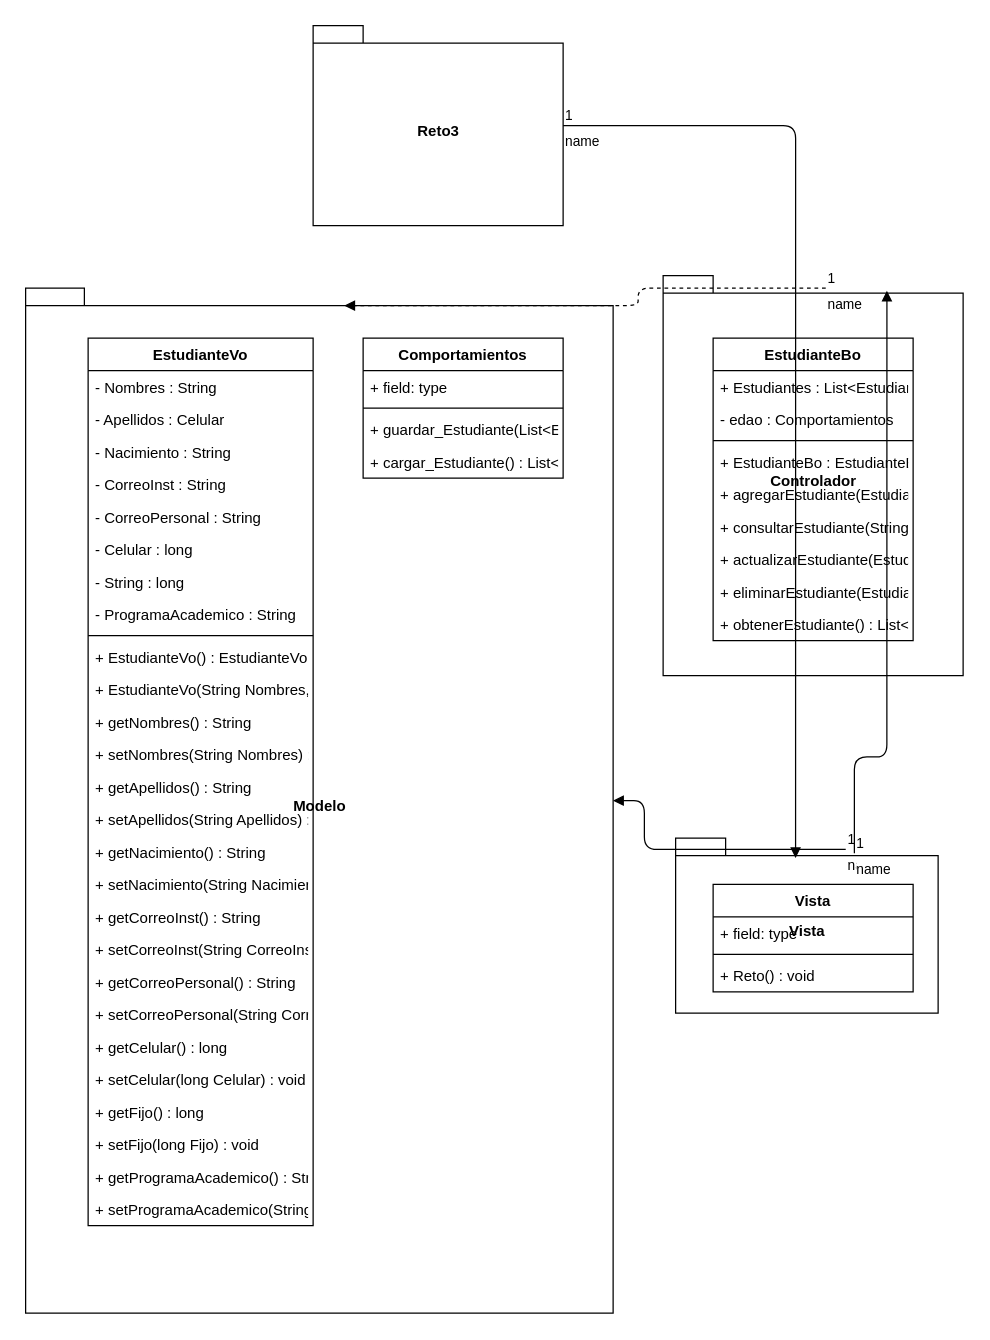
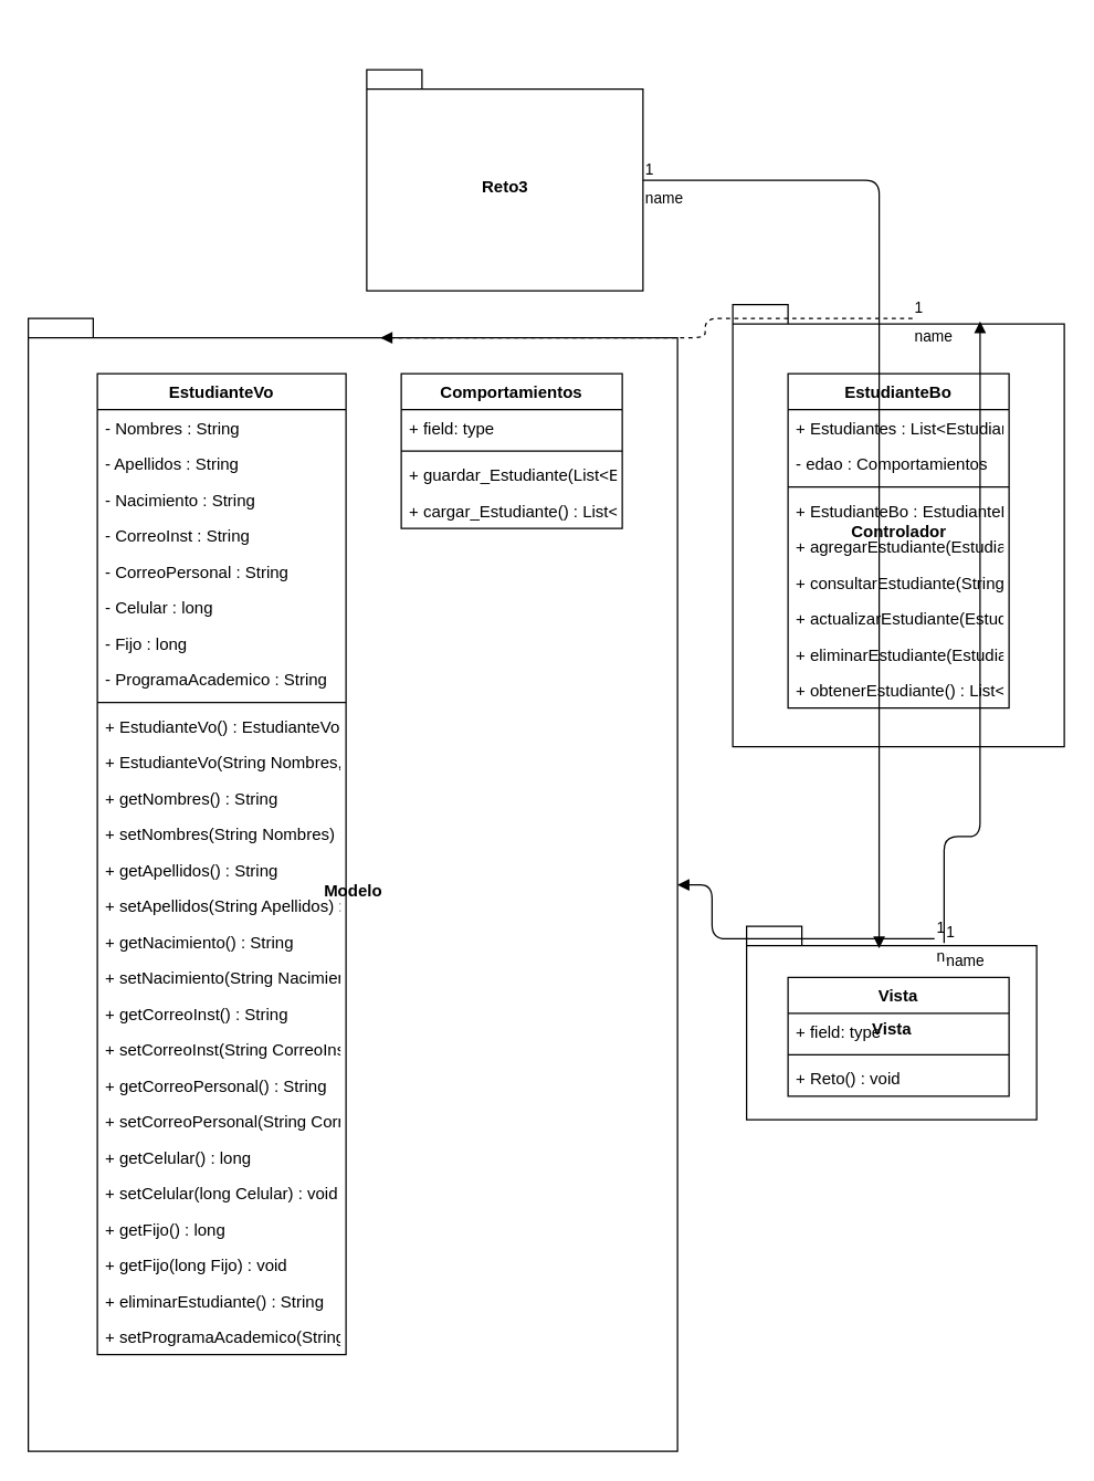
  <mxCell id="0" />
  <mxCell id="1" parent="0" />
- <mxCell id="2" value="Reto3" style="shape=folder;fontStyle=1;spacingTop=10;tabWidth=40;tabHeight=14;tabPosition=left;html=1;" vertex="1" parent="1"><mxGeometry x="250" y="20" width="200" height="160" as="geometry" /></mxCell>
+ <mxCell id="2" value="Reto3" style="shape=folder;fontStyle=1;spacingTop=10;tabWidth=40;tabHeight=14;tabPosition=left;html=1;" vertex="1" parent="1"><mxGeometry x="265" y="50" width="200" height="160" as="geometry" /></mxCell>
  <mxCell id="3" value="Modelo" style="shape=folder;fontStyle=1;spacingTop=10;tabWidth=40;tabHeight=14;tabPosition=left;html=1;" vertex="1" parent="1"><mxGeometry x="20" y="230" width="470" height="820" as="geometry" /></mxCell>
  <mxCell id="4" value="Controlador" style="shape=folder;fontStyle=1;spacingTop=10;tabWidth=40;tabHeight=14;tabPosition=left;html=1;" vertex="1" parent="1"><mxGeometry x="530" y="220" width="240" height="320" as="geometry" /></mxCell>
  <mxCell id="5" value="Vista" style="shape=folder;fontStyle=1;spacingTop=10;tabWidth=40;tabHeight=14;tabPosition=left;html=1;" vertex="1" parent="1"><mxGeometry x="540" y="670" width="210" height="140" as="geometry" /></mxCell>
  <mxCell id="6" value="EstudianteVo" style="swimlane;fontStyle=1;align=center;verticalAlign=top;childLayout=stackLayout;horizontal=1;startSize=26;horizontalStack=0;resizeParent=1;resizeParentMax=0;resizeLast=0;collapsible=1;marginBottom=0;" vertex="1" parent="1"><mxGeometry x="70" y="270" width="180" height="710" as="geometry" /></mxCell>
  <mxCell id="7" value="- Nombres : String" style="text;strokeColor=none;fillColor=none;align=left;verticalAlign=top;spacingLeft=4;spacingRight=4;overflow=hidden;rotatable=0;points=[[0,0.5],[1,0.5]];portConstraint=eastwest;" vertex="1" parent="6"><mxGeometry y="26" width="180" height="26" as="geometry" /></mxCell>
- <mxCell id="8" value="- Apellidos : Celular" style="text;strokeColor=none;fillColor=none;align=left;verticalAlign=top;spacingLeft=4;spacingRight=4;overflow=hidden;rotatable=0;points=[[0,0.5],[1,0.5]];portConstraint=eastwest;" vertex="1" parent="6"><mxGeometry y="52" width="180" height="26" as="geometry" /></mxCell>
+ <mxCell id="8" value="- Apellidos : String" style="text;strokeColor=none;fillColor=none;align=left;verticalAlign=top;spacingLeft=4;spacingRight=4;overflow=hidden;rotatable=0;points=[[0,0.5],[1,0.5]];portConstraint=eastwest;" vertex="1" parent="6"><mxGeometry y="52" width="180" height="26" as="geometry" /></mxCell>
  <mxCell id="9" value="- Nacimiento : String" style="text;strokeColor=none;fillColor=none;align=left;verticalAlign=top;spacingLeft=4;spacingRight=4;overflow=hidden;rotatable=0;points=[[0,0.5],[1,0.5]];portConstraint=eastwest;" vertex="1" parent="6"><mxGeometry y="78" width="180" height="26" as="geometry" /></mxCell>
  <mxCell id="10" value="- CorreoInst : String" style="text;strokeColor=none;fillColor=none;align=left;verticalAlign=top;spacingLeft=4;spacingRight=4;overflow=hidden;rotatable=0;points=[[0,0.5],[1,0.5]];portConstraint=eastwest;" vertex="1" parent="6"><mxGeometry y="104" width="180" height="26" as="geometry" /></mxCell>
  <mxCell id="11" value="- CorreoPersonal : String" style="text;strokeColor=none;fillColor=none;align=left;verticalAlign=top;spacingLeft=4;spacingRight=4;overflow=hidden;rotatable=0;points=[[0,0.5],[1,0.5]];portConstraint=eastwest;" vertex="1" parent="6"><mxGeometry y="130" width="180" height="26" as="geometry" /></mxCell>
  <mxCell id="12" value="- Celular : long" style="text;strokeColor=none;fillColor=none;align=left;verticalAlign=top;spacingLeft=4;spacingRight=4;overflow=hidden;rotatable=0;points=[[0,0.5],[1,0.5]];portConstraint=eastwest;" vertex="1" parent="6"><mxGeometry y="156" width="180" height="26" as="geometry" /></mxCell>
- <mxCell id="13" value="- String : long" style="text;strokeColor=none;fillColor=none;align=left;verticalAlign=top;spacingLeft=4;spacingRight=4;overflow=hidden;rotatable=0;points=[[0,0.5],[1,0.5]];portConstraint=eastwest;" vertex="1" parent="6"><mxGeometry y="182" width="180" height="26" as="geometry" /></mxCell>
+ <mxCell id="13" value="- Fijo : long" style="text;strokeColor=none;fillColor=none;align=left;verticalAlign=top;spacingLeft=4;spacingRight=4;overflow=hidden;rotatable=0;points=[[0,0.5],[1,0.5]];portConstraint=eastwest;" vertex="1" parent="6"><mxGeometry y="182" width="180" height="26" as="geometry" /></mxCell>
  <mxCell id="14" value="- ProgramaAcademico : String" style="text;strokeColor=none;fillColor=none;align=left;verticalAlign=top;spacingLeft=4;spacingRight=4;overflow=hidden;rotatable=0;points=[[0,0.5],[1,0.5]];portConstraint=eastwest;" vertex="1" parent="6"><mxGeometry y="208" width="180" height="26" as="geometry" /></mxCell>
  <mxCell id="15" value="" style="line;strokeWidth=1;fillColor=none;align=left;verticalAlign=middle;spacingTop=-1;spacingLeft=3;spacingRight=3;rotatable=0;labelPosition=right;points=[];portConstraint=eastwest;" vertex="1" parent="6"><mxGeometry y="234" width="180" height="8" as="geometry" /></mxCell>
  <mxCell id="16" value="+ EstudianteVo() : EstudianteVo" style="text;strokeColor=none;fillColor=none;align=left;verticalAlign=top;spacingLeft=4;spacingRight=4;overflow=hidden;rotatable=0;points=[[0,0.5],[1,0.5]];portConstraint=eastwest;" vertex="1" parent="6"><mxGeometry y="242" width="180" height="26" as="geometry" /></mxCell>
  <mxCell id="17" value="+ EstudianteVo(String Nombres, String Apellidos, String Nacimiento, String CorreoInst, String CorreoPersonal, long Celular, long Fijo, String ProgramaAcademico) : EstudianteVo" style="text;strokeColor=none;fillColor=none;align=left;verticalAlign=top;spacingLeft=4;spacingRight=4;overflow=hidden;rotatable=0;points=[[0,0.5],[1,0.5]];portConstraint=eastwest;" vertex="1" parent="6"><mxGeometry y="268" width="180" height="26" as="geometry" /></mxCell>
  <mxCell id="18" value="+ getNombres() : String" style="text;strokeColor=none;fillColor=none;align=left;verticalAlign=top;spacingLeft=4;spacingRight=4;overflow=hidden;rotatable=0;points=[[0,0.5],[1,0.5]];portConstraint=eastwest;" vertex="1" parent="6"><mxGeometry y="294" width="180" height="26" as="geometry" /></mxCell>
  <mxCell id="19" value="+ setNombres(String Nombres) : void" style="text;strokeColor=none;fillColor=none;align=left;verticalAlign=top;spacingLeft=4;spacingRight=4;overflow=hidden;rotatable=0;points=[[0,0.5],[1,0.5]];portConstraint=eastwest;" vertex="1" parent="6"><mxGeometry y="320" width="180" height="26" as="geometry" /></mxCell>
  <mxCell id="20" value="+ getApellidos() : String" style="text;strokeColor=none;fillColor=none;align=left;verticalAlign=top;spacingLeft=4;spacingRight=4;overflow=hidden;rotatable=0;points=[[0,0.5],[1,0.5]];portConstraint=eastwest;" vertex="1" parent="6"><mxGeometry y="346" width="180" height="26" as="geometry" /></mxCell>
  <mxCell id="21" value="+ setApellidos(String Apellidos) : void" style="text;strokeColor=none;fillColor=none;align=left;verticalAlign=top;spacingLeft=4;spacingRight=4;overflow=hidden;rotatable=0;points=[[0,0.5],[1,0.5]];portConstraint=eastwest;" vertex="1" parent="6"><mxGeometry y="372" width="180" height="26" as="geometry" /></mxCell>
  <mxCell id="22" value="+ getNacimiento() : String" style="text;strokeColor=none;fillColor=none;align=left;verticalAlign=top;spacingLeft=4;spacingRight=4;overflow=hidden;rotatable=0;points=[[0,0.5],[1,0.5]];portConstraint=eastwest;" vertex="1" parent="6"><mxGeometry y="398" width="180" height="26" as="geometry" /></mxCell>
  <mxCell id="23" value="+ setNacimiento(String Nacimiento) : void" style="text;strokeColor=none;fillColor=none;align=left;verticalAlign=top;spacingLeft=4;spacingRight=4;overflow=hidden;rotatable=0;points=[[0,0.5],[1,0.5]];portConstraint=eastwest;" vertex="1" parent="6"><mxGeometry y="424" width="180" height="26" as="geometry" /></mxCell>
  <mxCell id="24" value="+ getCorreoInst() : String" style="text;strokeColor=none;fillColor=none;align=left;verticalAlign=top;spacingLeft=4;spacingRight=4;overflow=hidden;rotatable=0;points=[[0,0.5],[1,0.5]];portConstraint=eastwest;" vertex="1" parent="6"><mxGeometry y="450" width="180" height="26" as="geometry" /></mxCell>
  <mxCell id="25" value="+ setCorreoInst(String CorreoInst) : void" style="text;strokeColor=none;fillColor=none;align=left;verticalAlign=top;spacingLeft=4;spacingRight=4;overflow=hidden;rotatable=0;points=[[0,0.5],[1,0.5]];portConstraint=eastwest;" vertex="1" parent="6"><mxGeometry y="476" width="180" height="26" as="geometry" /></mxCell>
  <mxCell id="26" value="+ getCorreoPersonal() : String" style="text;strokeColor=none;fillColor=none;align=left;verticalAlign=top;spacingLeft=4;spacingRight=4;overflow=hidden;rotatable=0;points=[[0,0.5],[1,0.5]];portConstraint=eastwest;" vertex="1" parent="6"><mxGeometry y="502" width="180" height="26" as="geometry" /></mxCell>
  <mxCell id="27" value="+ setCorreoPersonal(String CorreoPersonal) : void" style="text;strokeColor=none;fillColor=none;align=left;verticalAlign=top;spacingLeft=4;spacingRight=4;overflow=hidden;rotatable=0;points=[[0,0.5],[1,0.5]];portConstraint=eastwest;" vertex="1" parent="6"><mxGeometry y="528" width="180" height="26" as="geometry" /></mxCell>
  <mxCell id="28" value="+ getCelular() : long" style="text;strokeColor=none;fillColor=none;align=left;verticalAlign=top;spacingLeft=4;spacingRight=4;overflow=hidden;rotatable=0;points=[[0,0.5],[1,0.5]];portConstraint=eastwest;" vertex="1" parent="6"><mxGeometry y="554" width="180" height="26" as="geometry" /></mxCell>
  <mxCell id="29" value="+ setCelular(long Celular) : void" style="text;strokeColor=none;fillColor=none;align=left;verticalAlign=top;spacingLeft=4;spacingRight=4;overflow=hidden;rotatable=0;points=[[0,0.5],[1,0.5]];portConstraint=eastwest;" vertex="1" parent="6"><mxGeometry y="580" width="180" height="26" as="geometry" /></mxCell>
  <mxCell id="30" value="+ getFijo() : long" style="text;strokeColor=none;fillColor=none;align=left;verticalAlign=top;spacingLeft=4;spacingRight=4;overflow=hidden;rotatable=0;points=[[0,0.5],[1,0.5]];portConstraint=eastwest;" vertex="1" parent="6"><mxGeometry y="606" width="180" height="26" as="geometry" /></mxCell>
- <mxCell id="31" value="+ setFijo(long Fijo) : void" style="text;strokeColor=none;fillColor=none;align=left;verticalAlign=top;spacingLeft=4;spacingRight=4;overflow=hidden;rotatable=0;points=[[0,0.5],[1,0.5]];portConstraint=eastwest;" vertex="1" parent="6"><mxGeometry y="632" width="180" height="26" as="geometry" /></mxCell>
- <mxCell id="32" value="+ getProgramaAcademico() : String" style="text;strokeColor=none;fillColor=none;align=left;verticalAlign=top;spacingLeft=4;spacingRight=4;overflow=hidden;rotatable=0;points=[[0,0.5],[1,0.5]];portConstraint=eastwest;" vertex="1" parent="6"><mxGeometry y="658" width="180" height="26" as="geometry" /></mxCell>
+ <mxCell id="31" value="+ getFijo(long Fijo) : void" style="text;strokeColor=none;fillColor=none;align=left;verticalAlign=top;spacingLeft=4;spacingRight=4;overflow=hidden;rotatable=0;points=[[0,0.5],[1,0.5]];portConstraint=eastwest;" vertex="1" parent="6"><mxGeometry y="632" width="180" height="26" as="geometry" /></mxCell>
+ <mxCell id="32" value="+ eliminarEstudiante() : String" style="text;strokeColor=none;fillColor=none;align=left;verticalAlign=top;spacingLeft=4;spacingRight=4;overflow=hidden;rotatable=0;points=[[0,0.5],[1,0.5]];portConstraint=eastwest;" vertex="1" parent="6"><mxGeometry y="658" width="180" height="26" as="geometry" /></mxCell>
  <mxCell id="33" value="+ setProgramaAcademico(String ProgramaAcademico) : void" style="text;strokeColor=none;fillColor=none;align=left;verticalAlign=top;spacingLeft=4;spacingRight=4;overflow=hidden;rotatable=0;points=[[0,0.5],[1,0.5]];portConstraint=eastwest;" vertex="1" parent="6"><mxGeometry y="684" width="180" height="26" as="geometry" /></mxCell>
  <mxCell id="34" value="Comportamientos" style="swimlane;fontStyle=1;align=center;verticalAlign=top;childLayout=stackLayout;horizontal=1;startSize=26;horizontalStack=0;resizeParent=1;resizeParentMax=0;resizeLast=0;collapsible=1;marginBottom=0;" vertex="1" parent="1"><mxGeometry x="290" y="270" width="160" height="112" as="geometry" /></mxCell>
  <mxCell id="35" value="+ field: type" style="text;strokeColor=none;fillColor=none;align=left;verticalAlign=top;spacingLeft=4;spacingRight=4;overflow=hidden;rotatable=0;points=[[0,0.5],[1,0.5]];portConstraint=eastwest;" vertex="1" parent="34"><mxGeometry y="26" width="160" height="26" as="geometry" /></mxCell>
  <mxCell id="36" value="" style="line;strokeWidth=1;fillColor=none;align=left;verticalAlign=middle;spacingTop=-1;spacingLeft=3;spacingRight=3;rotatable=0;labelPosition=right;points=[];portConstraint=eastwest;" vertex="1" parent="34"><mxGeometry y="52" width="160" height="8" as="geometry" /></mxCell>
  <mxCell id="37" value="+ guardar_Estudiante(List&lt;EstudianteVo&gt; estudiante) : void" style="text;strokeColor=none;fillColor=none;align=left;verticalAlign=top;spacingLeft=4;spacingRight=4;overflow=hidden;rotatable=0;points=[[0,0.5],[1,0.5]];portConstraint=eastwest;" vertex="1" parent="34"><mxGeometry y="60" width="160" height="26" as="geometry" /></mxCell>
  <mxCell id="38" value="+ cargar_Estudiante() : List&lt;EstudianteVo&gt;" style="text;strokeColor=none;fillColor=none;align=left;verticalAlign=top;spacingLeft=4;spacingRight=4;overflow=hidden;rotatable=0;points=[[0,0.5],[1,0.5]];portConstraint=eastwest;" vertex="1" parent="34"><mxGeometry y="86" width="160" height="26" as="geometry" /></mxCell>
  <mxCell id="39" value="EstudianteBo" style="swimlane;fontStyle=1;align=center;verticalAlign=top;childLayout=stackLayout;horizontal=1;startSize=26;horizontalStack=0;resizeParent=1;resizeParentMax=0;resizeLast=0;collapsible=1;marginBottom=0;" vertex="1" parent="1"><mxGeometry x="570" y="270" width="160" height="242" as="geometry" /></mxCell>
  <mxCell id="40" value="+ Estudiantes : List&lt;EstudianteVo&gt;" style="text;strokeColor=none;fillColor=none;align=left;verticalAlign=top;spacingLeft=4;spacingRight=4;overflow=hidden;rotatable=0;points=[[0,0.5],[1,0.5]];portConstraint=eastwest;" vertex="1" parent="39"><mxGeometry y="26" width="160" height="26" as="geometry" /></mxCell>
  <mxCell id="41" value="- edao : Comportamientos" style="text;strokeColor=none;fillColor=none;align=left;verticalAlign=top;spacingLeft=4;spacingRight=4;overflow=hidden;rotatable=0;points=[[0,0.5],[1,0.5]];portConstraint=eastwest;" vertex="1" parent="39"><mxGeometry y="52" width="160" height="26" as="geometry" /></mxCell>
  <mxCell id="42" value="" style="line;strokeWidth=1;fillColor=none;align=left;verticalAlign=middle;spacingTop=-1;spacingLeft=3;spacingRight=3;rotatable=0;labelPosition=right;points=[];portConstraint=eastwest;" vertex="1" parent="39"><mxGeometry y="78" width="160" height="8" as="geometry" /></mxCell>
  <mxCell id="43" value="+ EstudianteBo : EstudianteBo" style="text;strokeColor=none;fillColor=none;align=left;verticalAlign=top;spacingLeft=4;spacingRight=4;overflow=hidden;rotatable=0;points=[[0,0.5],[1,0.5]];portConstraint=eastwest;" vertex="1" parent="39"><mxGeometry y="86" width="160" height="26" as="geometry" /></mxCell>
  <mxCell id="44" value="+ agregarEstudiante(EstudianteVo estudiante) : void" style="text;strokeColor=none;fillColor=none;align=left;verticalAlign=top;spacingLeft=4;spacingRight=4;overflow=hidden;rotatable=0;points=[[0,0.5],[1,0.5]];portConstraint=eastwest;" vertex="1" parent="39"><mxGeometry y="112" width="160" height="26" as="geometry" /></mxCell>
  <mxCell id="45" value="+ consultarEstudiante(String CorreoInst) : EstudianteVo" style="text;strokeColor=none;fillColor=none;align=left;verticalAlign=top;spacingLeft=4;spacingRight=4;overflow=hidden;rotatable=0;points=[[0,0.5],[1,0.5]];portConstraint=eastwest;" vertex="1" parent="39"><mxGeometry y="138" width="160" height="26" as="geometry" /></mxCell>
  <mxCell id="46" value="+ actualizarEstudiante(EstudianteVo estudiante) : void" style="text;strokeColor=none;fillColor=none;align=left;verticalAlign=top;spacingLeft=4;spacingRight=4;overflow=hidden;rotatable=0;points=[[0,0.5],[1,0.5]];portConstraint=eastwest;" vertex="1" parent="39"><mxGeometry y="164" width="160" height="26" as="geometry" /></mxCell>
  <mxCell id="47" value="+ eliminarEstudiante(EstudianteVo estudiante) : void" style="text;strokeColor=none;fillColor=none;align=left;verticalAlign=top;spacingLeft=4;spacingRight=4;overflow=hidden;rotatable=0;points=[[0,0.5],[1,0.5]];portConstraint=eastwest;" vertex="1" parent="39"><mxGeometry y="190" width="160" height="26" as="geometry" /></mxCell>
  <mxCell id="48" value="+ obtenerEstudiante() : List&lt;EstudianteVo&gt;" style="text;strokeColor=none;fillColor=none;align=left;verticalAlign=top;spacingLeft=4;spacingRight=4;overflow=hidden;rotatable=0;points=[[0,0.5],[1,0.5]];portConstraint=eastwest;" vertex="1" parent="39"><mxGeometry y="216" width="160" height="26" as="geometry" /></mxCell>
  <mxCell id="49" value="Vista" style="swimlane;fontStyle=1;align=center;verticalAlign=top;childLayout=stackLayout;horizontal=1;startSize=26;horizontalStack=0;resizeParent=1;resizeParentMax=0;resizeLast=0;collapsible=1;marginBottom=0;" vertex="1" parent="1"><mxGeometry x="570" y="707" width="160" height="86" as="geometry" /></mxCell>
  <mxCell id="50" value="+ field: type" style="text;strokeColor=none;fillColor=none;align=left;verticalAlign=top;spacingLeft=4;spacingRight=4;overflow=hidden;rotatable=0;points=[[0,0.5],[1,0.5]];portConstraint=eastwest;" vertex="1" parent="49"><mxGeometry y="26" width="160" height="26" as="geometry" /></mxCell>
  <mxCell id="51" value="" style="line;strokeWidth=1;fillColor=none;align=left;verticalAlign=middle;spacingTop=-1;spacingLeft=3;spacingRight=3;rotatable=0;labelPosition=right;points=[];portConstraint=eastwest;" vertex="1" parent="49"><mxGeometry y="52" width="160" height="8" as="geometry" /></mxCell>
  <mxCell id="52" value="+ Reto() : void" style="text;strokeColor=none;fillColor=none;align=left;verticalAlign=top;spacingLeft=4;spacingRight=4;overflow=hidden;rotatable=0;points=[[0,0.5],[1,0.5]];portConstraint=eastwest;" vertex="1" parent="49"><mxGeometry y="60" width="160" height="26" as="geometry" /></mxCell>
  <mxCell id="53" value="name" style="endArrow=block;endFill=1;html=1;edgeStyle=orthogonalEdgeStyle;align=left;verticalAlign=top;exitX=0.542;exitY=0.031;exitDx=0;exitDy=0;exitPerimeter=0;entryX=0;entryY=0;entryDx=255;entryDy=14;entryPerimeter=0;dashed=1;" edge="1" parent="1" source="4" target="3"><mxGeometry x="-1" relative="1" as="geometry"><mxPoint x="315" y="200" as="sourcePoint" /><mxPoint x="475" y="200" as="targetPoint" /></mxGeometry></mxCell>
  <mxCell id="54" value="1" style="edgeLabel;resizable=0;html=1;align=left;verticalAlign=bottom;" connectable="0" vertex="1" parent="53"><mxGeometry x="-1" relative="1" as="geometry" /></mxCell>
  <mxCell id="55" value="name" style="endArrow=block;endFill=1;html=1;edgeStyle=orthogonalEdgeStyle;align=left;verticalAlign=top;exitX=0.648;exitY=0.064;exitDx=0;exitDy=0;exitPerimeter=0;" edge="1" parent="1" source="5" target="3"><mxGeometry x="-1" relative="1" as="geometry"><mxPoint x="470" y="540" as="sourcePoint" /><mxPoint x="310" y="540" as="targetPoint" /></mxGeometry></mxCell>
  <mxCell id="56" value="1" style="edgeLabel;resizable=0;html=1;align=left;verticalAlign=bottom;" connectable="0" vertex="1" parent="55"><mxGeometry x="-1" relative="1" as="geometry" /></mxCell>
  <mxCell id="57" value="name" style="endArrow=block;endFill=1;html=1;edgeStyle=orthogonalEdgeStyle;align=left;verticalAlign=top;exitX=0.681;exitY=0.086;exitDx=0;exitDy=0;exitPerimeter=0;entryX=0.746;entryY=0.038;entryDx=0;entryDy=0;entryPerimeter=0;" edge="1" parent="1" source="5" target="4"><mxGeometry x="-1" relative="1" as="geometry"><mxPoint x="310" y="540" as="sourcePoint" /><mxPoint x="470" y="540" as="targetPoint" /></mxGeometry></mxCell>
  <mxCell id="58" value="1" style="edgeLabel;resizable=0;html=1;align=left;verticalAlign=bottom;" connectable="0" vertex="1" parent="57"><mxGeometry x="-1" relative="1" as="geometry" /></mxCell>
  <mxCell id="59" value="name" style="endArrow=block;endFill=1;html=1;edgeStyle=orthogonalEdgeStyle;align=left;verticalAlign=top;entryX=0.457;entryY=0.114;entryDx=0;entryDy=0;entryPerimeter=0;" edge="1" parent="1" source="2" target="5"><mxGeometry x="-1" relative="1" as="geometry"><mxPoint x="310" y="540" as="sourcePoint" /><mxPoint x="470" y="540" as="targetPoint" /></mxGeometry></mxCell>
  <mxCell id="60" value="1" style="edgeLabel;resizable=0;html=1;align=left;verticalAlign=bottom;" connectable="0" vertex="1" parent="59"><mxGeometry x="-1" relative="1" as="geometry" /></mxCell>
